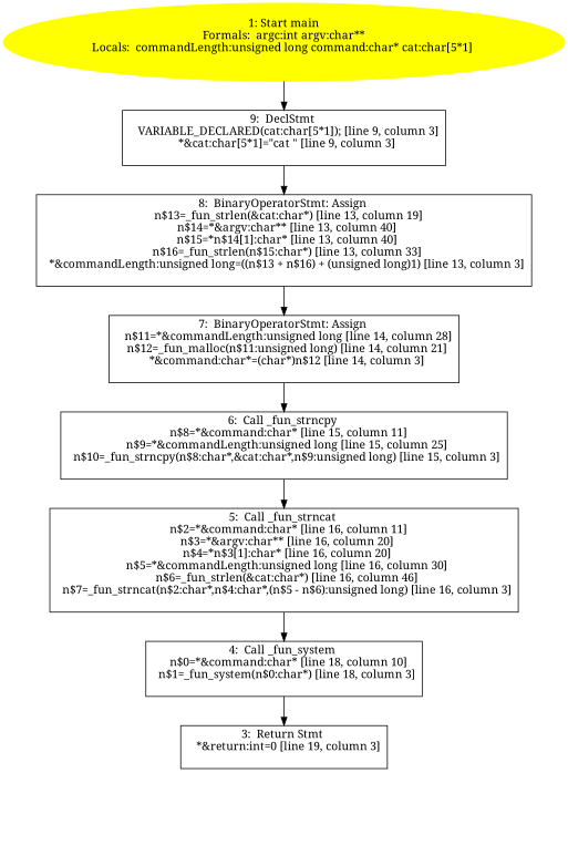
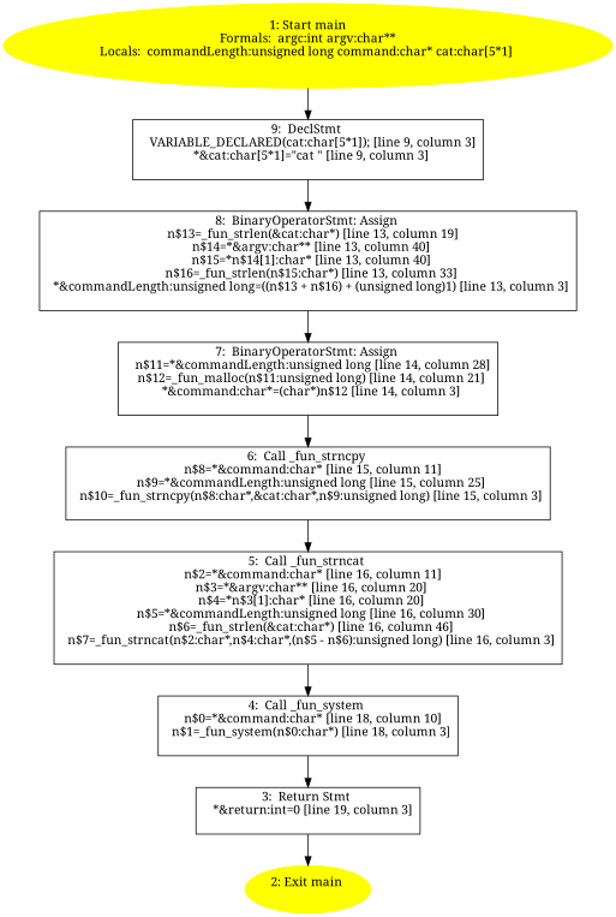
  digraph {
    fontname="Noto Serif"
    node [fontname="Noto Serif" shape=box]
    edge [fontname="Noto Serif"]
    n1 [color=yellow label="1: Start main\nFormals:  argc:int argv:char**\nLocals:  commandLength:unsigned long command:char* cat:char[5*1] \n  " style=filled shape=""]
    n2 [label="9:  DeclStmt \n   VARIABLE_DECLARED(cat:char[5*1]); [line 9, column 3]\n  *&cat:char[5*1]=\"cat \" [line 9, column 3]\n "]
    n3 [label="8:  BinaryOperatorStmt: Assign \n   n$13=_fun_strlen(&cat:char*) [line 13, column 19]\n  n$14=*&argv:char** [line 13, column 40]\n  n$15=*n$14[1]:char* [line 13, column 40]\n  n$16=_fun_strlen(n$15:char*) [line 13, column 33]\n  *&commandLength:unsigned long=((n$13 + n$16) + (unsigned long)1) [line 13, column 3]\n "]
+   n4 [color=yellow label="2: Exit main \n  " style=filled shape=""]
    n5 [label="3:  Return Stmt \n   *&return:int=0 [line 19, column 3]\n "]
    n6 [label="4:  Call _fun_system \n   n$0=*&command:char* [line 18, column 10]\n  n$1=_fun_system(n$0:char*) [line 18, column 3]\n "]
    n7 [label="5:  Call _fun_strncat \n   n$2=*&command:char* [line 16, column 11]\n  n$3=*&argv:char** [line 16, column 20]\n  n$4=*n$3[1]:char* [line 16, column 20]\n  n$5=*&commandLength:unsigned long [line 16, column 30]\n  n$6=_fun_strlen(&cat:char*) [line 16, column 46]\n  n$7=_fun_strncat(n$2:char*,n$4:char*,(n$5 - n$6):unsigned long) [line 16, column 3]\n "]
    n8 [label="6:  Call _fun_strncpy \n   n$8=*&command:char* [line 15, column 11]\n  n$9=*&commandLength:unsigned long [line 15, column 25]\n  n$10=_fun_strncpy(n$8:char*,&cat:char*,n$9:unsigned long) [line 15, column 3]\n "]
    n9 [label="7:  BinaryOperatorStmt: Assign \n   n$11=*&commandLength:unsigned long [line 14, column 28]\n  n$12=_fun_malloc(n$11:unsigned long) [line 14, column 21]\n  *&command:char*=(char*)n$12 [line 14, column 3]\n "]
    n1 -> n2
    n2 -> n3
    n3 -> n9
+   n5 -> n4
    n6 -> n5
    n7 -> n6
    n8 -> n7
    n9 -> n8
  }
